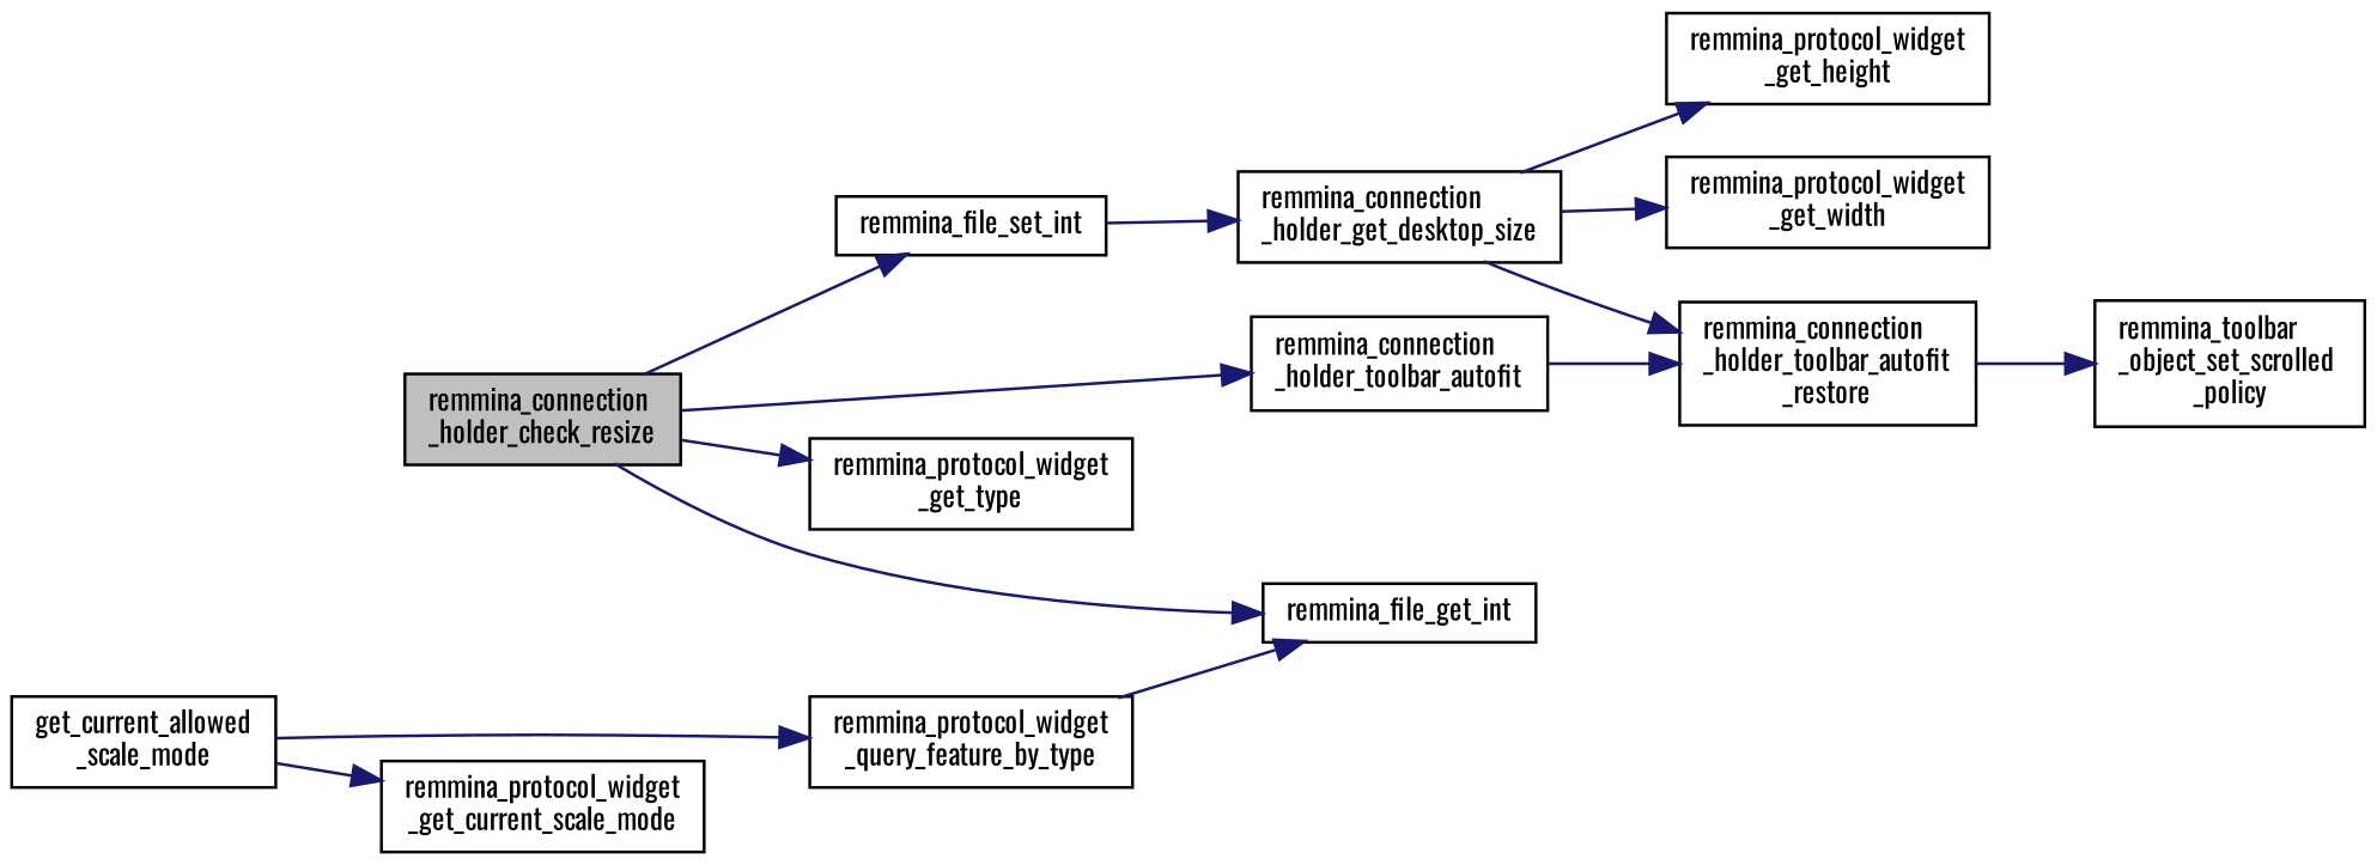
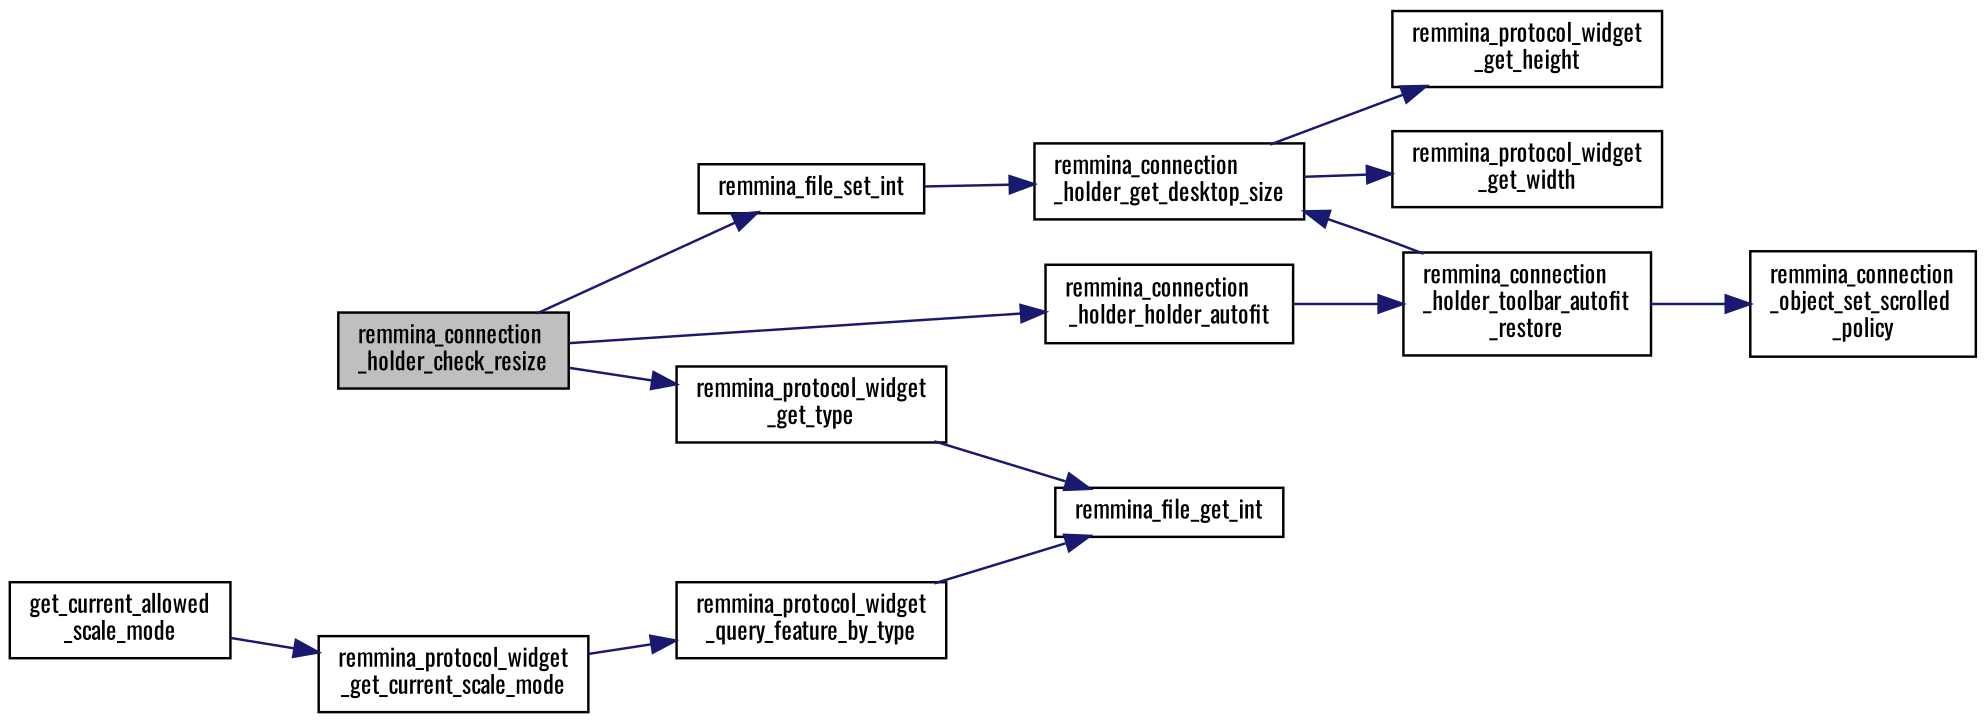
  digraph {
    fontname=Oswald
    rankdir=LR
    node [color=black fillcolor=white fontname=Oswald fontsize=10 shape=record style=filled]
    edge [color=midnightblue fontname=Oswald fontsize=10 labelfontname=Helvetica labelfontsize=10 style=solid]
    n1 [fillcolor=grey75 fontcolor=black height=0.2 label="remmina_connection\l_holder_check_resize" width=0.4]
    n2 [height=0.2 label="remmina_protocol_widget\l_get_type" width=0.4]
    n3 [height=0.2 label=remmina_file_get_int width=0.4]
    n4 [height=0.2 label=remmina_file_set_int width=0.4]
-   n5 [height=0.2 label="remmina_connection\l_holder_toolbar_autofit" width=0.4]
+   n5 [height=0.2 label="remmina_connection\l_holder_holder_autofit" width=0.4]
    n6 [height=0.2 label="remmina_connection\l_holder_get_desktop_size" width=0.4]
    n7 [height=0.2 label="remmina_protocol_widget\l_get_width" width=0.4]
    n8 [height=0.2 label="remmina_protocol_widget\l_get_height" width=0.4]
    n9 [height=0.2 label="remmina_connection\l_holder_toolbar_autofit\l_restore" width=0.4]
-   n10 [height=0.2 label="remmina_toolbar\l_object_set_scrolled\l_policy" width=0.4]
+   n10 [height=0.2 label="remmina_connection\l_object_set_scrolled\l_policy" width=0.4]
    n11 [height=0.2 label="get_current_allowed\l_scale_mode" width=0.4]
    n12 [height=0.2 label="remmina_protocol_widget\l_get_current_scale_mode" width=0.4]
    n13 [height=0.2 label="remmina_protocol_widget\l_query_feature_by_type" width=0.4]
    n1 -> n2
-   n1 -> n3
+   n2 -> n3
    n1 -> n4
    n1 -> n5
    n4 -> n6
    n5 -> n9
    n6 -> n7
    n6 -> n8
-   n6 -> n9
+   n9 -> n6
    n9 -> n10
    n11 -> n12
-   n11 -> n13
+   n12 -> n13
    n13 -> n3
  }
